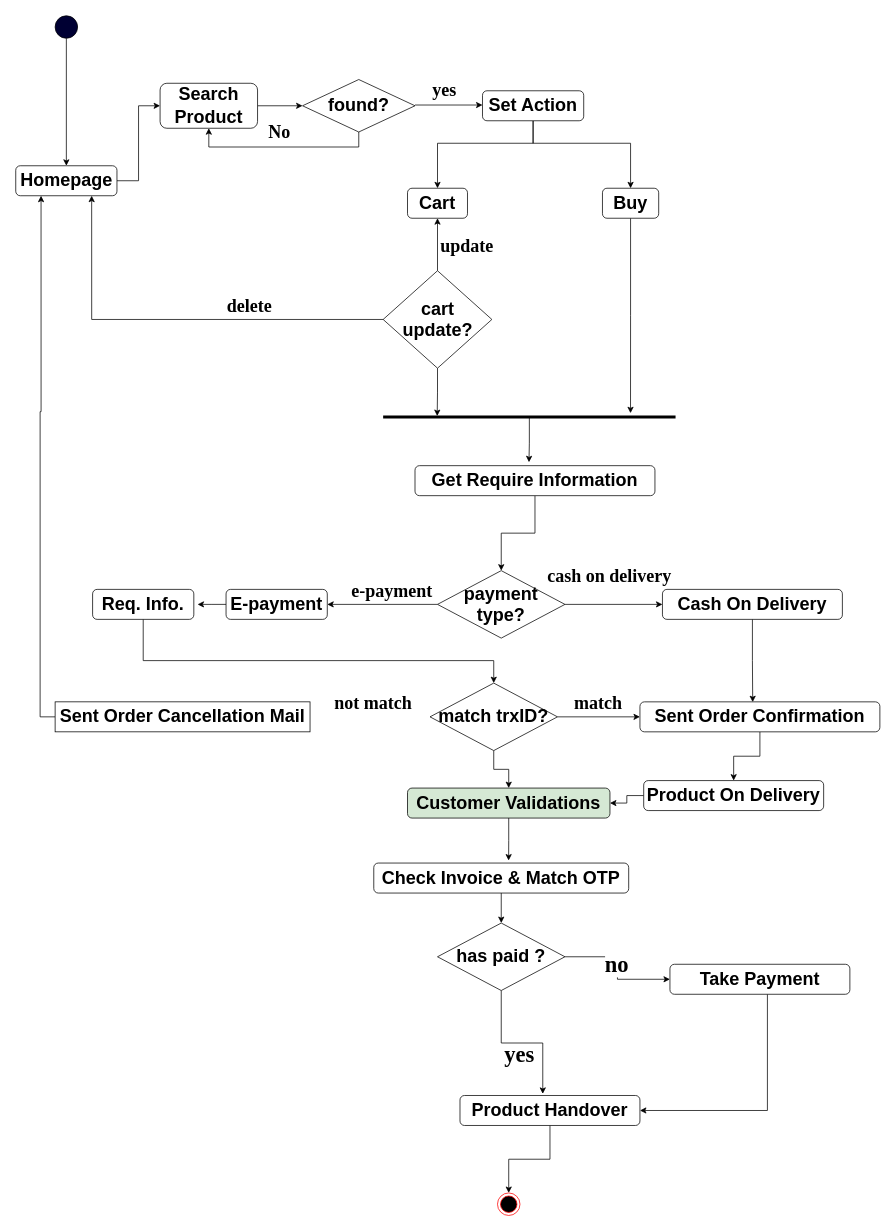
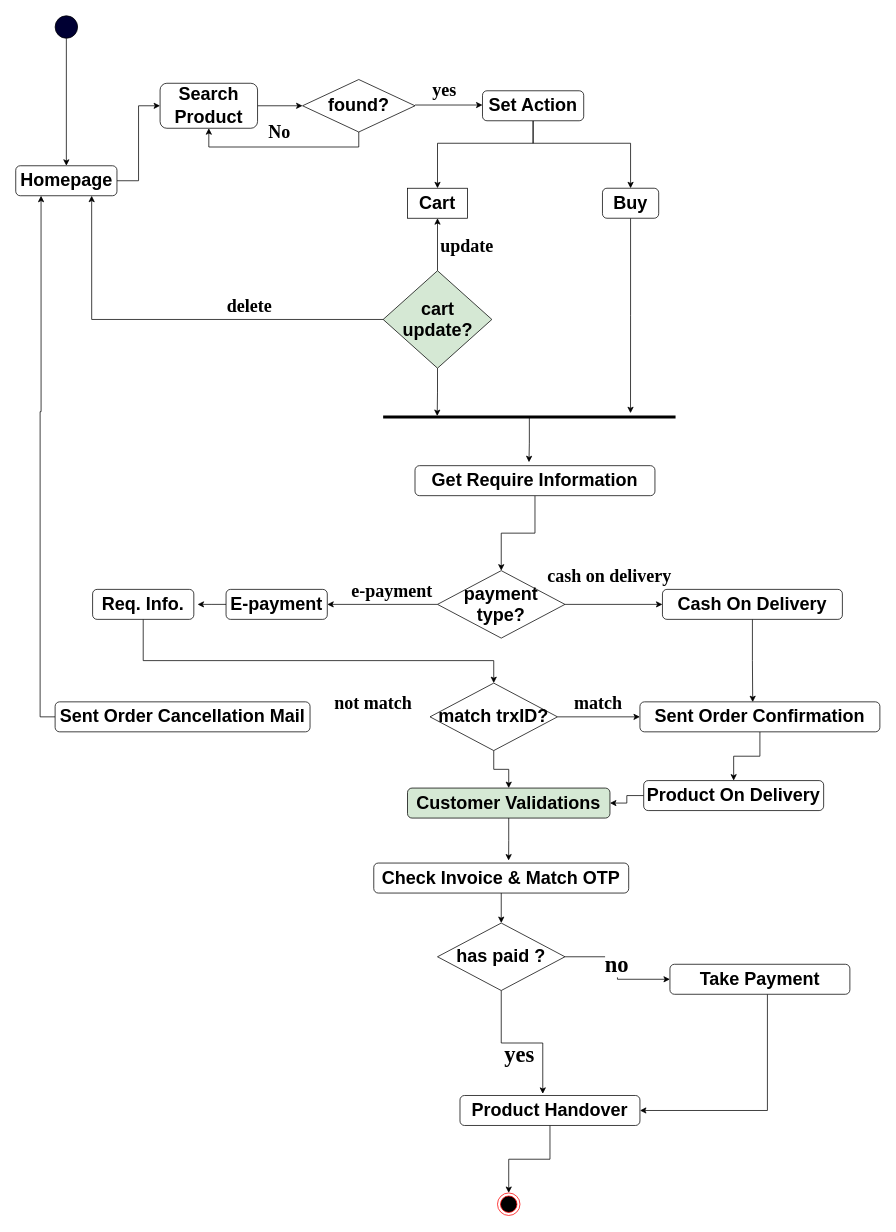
  <mxCell id="0" />
  <mxCell id="1" parent="0" />
  <mxCell id="2" style="edgeStyle=orthogonalEdgeStyle;rounded=0;orthogonalLoop=1;jettySize=auto;html=1;entryX=0.5;entryY=0;entryDx=0;entryDy=0;" parent="1" source="3" target="5" edge="1"><mxGeometry relative="1" as="geometry" /></mxCell>
  <mxCell id="3" value="" style="ellipse;whiteSpace=wrap;html=1;aspect=fixed;fillColor=#000033;" parent="1" vertex="1"><mxGeometry x="73" y="20" width="30" height="30" as="geometry" /></mxCell>
  <mxCell id="4" style="edgeStyle=orthogonalEdgeStyle;rounded=0;orthogonalLoop=1;jettySize=auto;html=1;entryX=0;entryY=0.5;entryDx=0;entryDy=0;" parent="1" source="5" target="7" edge="1"><mxGeometry relative="1" as="geometry" /></mxCell>
  <mxCell id="5" value="&lt;h1&gt;Homepage&lt;/h1&gt;" style="rounded=1;whiteSpace=wrap;html=1;" parent="1" vertex="1"><mxGeometry x="20.5" y="220" width="135" height="40" as="geometry" /></mxCell>
  <mxCell id="6" style="edgeStyle=orthogonalEdgeStyle;rounded=0;orthogonalLoop=1;jettySize=auto;html=1;entryX=0;entryY=0.5;entryDx=0;entryDy=0;" parent="1" source="7" target="11" edge="1"><mxGeometry relative="1" as="geometry" /></mxCell>
  <mxCell id="7" value="&lt;h1 style=&quot;line-height: 60%;&quot;&gt;Search&lt;/h1&gt;&lt;h1 style=&quot;line-height: 60%;&quot;&gt;Product&lt;/h1&gt;" style="rounded=1;whiteSpace=wrap;html=1;" parent="1" vertex="1"><mxGeometry x="213" y="110" width="130" height="60" as="geometry" /></mxCell>
  <mxCell id="8" style="edgeStyle=orthogonalEdgeStyle;rounded=0;orthogonalLoop=1;jettySize=auto;html=1;entryX=0;entryY=0.5;entryDx=0;entryDy=0;" parent="1" edge="1"><mxGeometry relative="1" as="geometry"><mxPoint x="553" y="139" as="sourcePoint" /><mxPoint x="643" y="139" as="targetPoint" /></mxGeometry></mxCell>
  <mxCell id="9" value="&lt;h2 style=&quot;line-height: 0%;&quot;&gt;&lt;font style=&quot;font-size: 24px;&quot; face=&quot;Comic Sans MS&quot;&gt;yes&lt;/font&gt;&lt;/h2&gt;" style="edgeLabel;html=1;align=center;verticalAlign=middle;resizable=0;points=[];" parent="8" vertex="1" connectable="0"><mxGeometry x="-0.164" y="-2" relative="1" as="geometry"><mxPoint y="-22" as="offset" /></mxGeometry></mxCell>
  <mxCell id="10" style="edgeStyle=orthogonalEdgeStyle;rounded=0;orthogonalLoop=1;jettySize=auto;html=1;entryX=0.5;entryY=1;entryDx=0;entryDy=0;" parent="1" source="11" target="7" edge="1"><mxGeometry relative="1" as="geometry"><Array as="points"><mxPoint x="478" y="195" /><mxPoint x="278" y="195" /></Array></mxGeometry></mxCell>
  <mxCell id="11" value="&lt;h1&gt;found?&lt;/h1&gt;" style="rhombus;whiteSpace=wrap;html=1;" parent="1" vertex="1"><mxGeometry x="403" y="105" width="150" height="70" as="geometry" /></mxCell>
  <mxCell id="12" style="edgeStyle=orthogonalEdgeStyle;rounded=0;orthogonalLoop=1;jettySize=auto;html=1;entryX=0.5;entryY=0;entryDx=0;entryDy=0;" parent="1" source="14" target="17" edge="1"><mxGeometry relative="1" as="geometry"><Array as="points"><mxPoint x="711" y="190" /><mxPoint x="583" y="190" /></Array></mxGeometry></mxCell>
  <mxCell id="13" style="edgeStyle=orthogonalEdgeStyle;rounded=0;orthogonalLoop=1;jettySize=auto;html=1;entryX=0.5;entryY=0;entryDx=0;entryDy=0;" parent="1" source="14" target="16" edge="1"><mxGeometry relative="1" as="geometry"><Array as="points"><mxPoint x="711" y="190" /><mxPoint x="841" y="190" /></Array></mxGeometry></mxCell>
  <mxCell id="14" value="&lt;h1&gt;Set Action&lt;/h1&gt;" style="rounded=1;whiteSpace=wrap;html=1;" parent="1" vertex="1"><mxGeometry x="643" y="120" width="135" height="40" as="geometry" /></mxCell>
  <mxCell id="15" style="edgeStyle=orthogonalEdgeStyle;rounded=0;orthogonalLoop=1;jettySize=auto;html=1;entryX=0.846;entryY=0;entryDx=0;entryDy=0;entryPerimeter=0;" parent="1" source="16" target="23" edge="1"><mxGeometry relative="1" as="geometry" /></mxCell>
  <mxCell id="16" value="&lt;h1&gt;Buy&lt;/h1&gt;" style="rounded=1;whiteSpace=wrap;html=1;" parent="1" vertex="1"><mxGeometry x="803" y="250" width="75" height="40" as="geometry" /></mxCell>
- <mxCell id="17" value="&lt;h1&gt;Cart&lt;/h1&gt;" style="rounded=1;whiteSpace=wrap;html=1;" parent="1" vertex="1"><mxGeometry x="543" y="250" width="80" height="40" as="geometry" /></mxCell>
+ <mxCell id="17" value="&lt;h1&gt;Cart&lt;/h1&gt;" style="whiteSpace=wrap;html=1;rounded=0;" parent="1" vertex="1"><mxGeometry x="543" y="250" width="80" height="40" as="geometry" /></mxCell>
  <mxCell id="18" style="edgeStyle=orthogonalEdgeStyle;rounded=0;orthogonalLoop=1;jettySize=auto;html=1;" parent="1" source="21" target="17" edge="1"><mxGeometry relative="1" as="geometry" /></mxCell>
  <mxCell id="19" style="edgeStyle=orthogonalEdgeStyle;rounded=0;orthogonalLoop=1;jettySize=auto;html=1;exitX=0;exitY=0.5;exitDx=0;exitDy=0;entryX=0.75;entryY=1;entryDx=0;entryDy=0;" parent="1" source="21" target="5" edge="1"><mxGeometry relative="1" as="geometry" /></mxCell>
  <mxCell id="20" style="edgeStyle=orthogonalEdgeStyle;rounded=0;orthogonalLoop=1;jettySize=auto;html=1;" parent="1" source="21" edge="1"><mxGeometry relative="1" as="geometry"><mxPoint x="582.6" y="553.8" as="targetPoint" /></mxGeometry></mxCell>
- <mxCell id="21" value="&lt;h1&gt;cart update?&lt;/h1&gt;" style="rhombus;whiteSpace=wrap;html=1;" parent="1" vertex="1"><mxGeometry x="510.5" y="360" width="145" height="130" as="geometry" /></mxCell>
+ <mxCell id="21" value="&lt;h1&gt;cart update?&lt;/h1&gt;" style="rhombus;whiteSpace=wrap;html=1;fillColor=#d5e8d4;" parent="1" vertex="1"><mxGeometry x="510.5" y="360" width="145" height="130" as="geometry" /></mxCell>
  <mxCell id="22" style="edgeStyle=orthogonalEdgeStyle;rounded=0;orthogonalLoop=1;jettySize=auto;html=1;entryX=0.475;entryY=-0.115;entryDx=0;entryDy=0;entryPerimeter=0;" parent="1" source="23" target="25" edge="1"><mxGeometry relative="1" as="geometry" /></mxCell>
  <mxCell id="23" value="" style="line;strokeWidth=4;html=1;perimeter=backbonePerimeter;points=[];outlineConnect=0;" parent="1" vertex="1"><mxGeometry x="510.5" y="550" width="390" height="10" as="geometry" /></mxCell>
  <mxCell id="24" style="edgeStyle=orthogonalEdgeStyle;rounded=0;orthogonalLoop=1;jettySize=auto;html=1;entryX=0.5;entryY=0;entryDx=0;entryDy=0;" parent="1" source="25" target="28" edge="1"><mxGeometry relative="1" as="geometry" /></mxCell>
  <mxCell id="25" value="&lt;h1&gt;Get Require Information&lt;/h1&gt;" style="rounded=1;whiteSpace=wrap;html=1;" parent="1" vertex="1"><mxGeometry x="553" y="620" width="320" height="40" as="geometry" /></mxCell>
  <mxCell id="26" style="edgeStyle=orthogonalEdgeStyle;rounded=0;orthogonalLoop=1;jettySize=auto;html=1;entryX=0;entryY=0.5;entryDx=0;entryDy=0;" parent="1" source="28" target="30" edge="1"><mxGeometry relative="1" as="geometry" /></mxCell>
  <mxCell id="27" style="edgeStyle=orthogonalEdgeStyle;rounded=0;orthogonalLoop=1;jettySize=auto;html=1;entryX=1;entryY=0.5;entryDx=0;entryDy=0;" parent="1" source="28" target="32" edge="1"><mxGeometry relative="1" as="geometry" /></mxCell>
  <mxCell id="28" value="&lt;h1&gt;payment type?&lt;/h1&gt;" style="rhombus;whiteSpace=wrap;html=1;" parent="1" vertex="1"><mxGeometry x="583" y="760" width="170" height="90" as="geometry" /></mxCell>
  <mxCell id="29" style="edgeStyle=orthogonalEdgeStyle;rounded=0;orthogonalLoop=1;jettySize=auto;html=1;entryX=0.47;entryY=0.01;entryDx=0;entryDy=0;entryPerimeter=0;" parent="1" source="30" target="36" edge="1"><mxGeometry relative="1" as="geometry" /></mxCell>
  <mxCell id="30" value="&lt;h1&gt;Cash On Delivery&lt;/h1&gt;" style="rounded=1;whiteSpace=wrap;html=1;" parent="1" vertex="1"><mxGeometry x="883" y="785" width="240" height="40" as="geometry" /></mxCell>
  <mxCell id="31" style="edgeStyle=orthogonalEdgeStyle;rounded=0;orthogonalLoop=1;jettySize=auto;html=1;" parent="1" source="32" edge="1"><mxGeometry relative="1" as="geometry"><mxPoint x="263" y="805" as="targetPoint" /></mxGeometry></mxCell>
  <mxCell id="32" value="&lt;h1&gt;E-payment&lt;/h1&gt;" style="rounded=1;whiteSpace=wrap;html=1;" parent="1" vertex="1"><mxGeometry x="301" y="785" width="135" height="40" as="geometry" /></mxCell>
  <mxCell id="33" style="edgeStyle=orthogonalEdgeStyle;rounded=0;orthogonalLoop=1;jettySize=auto;html=1;" parent="1" source="34" target="39" edge="1"><mxGeometry relative="1" as="geometry"><Array as="points"><mxPoint x="191" y="880" /><mxPoint x="658" y="880" /></Array></mxGeometry></mxCell>
  <mxCell id="34" value="&lt;h1&gt;Req. Info.&lt;/h1&gt;" style="rounded=1;whiteSpace=wrap;html=1;" parent="1" vertex="1"><mxGeometry x="123" y="785" width="135" height="40" as="geometry" /></mxCell>
  <mxCell id="35" style="edgeStyle=orthogonalEdgeStyle;rounded=0;orthogonalLoop=1;jettySize=auto;html=1;" parent="1" source="36" target="43" edge="1"><mxGeometry relative="1" as="geometry" /></mxCell>
  <mxCell id="36" value="&lt;h1&gt;Sent Order Confirmation&lt;/h1&gt;" style="rounded=1;whiteSpace=wrap;html=1;" parent="1" vertex="1"><mxGeometry x="853" y="935" width="320" height="40" as="geometry" /></mxCell>
  <mxCell id="37" style="edgeStyle=orthogonalEdgeStyle;rounded=0;orthogonalLoop=1;jettySize=auto;html=1;" parent="1" source="39" target="45" edge="1"><mxGeometry relative="1" as="geometry" /></mxCell>
  <mxCell id="38" style="edgeStyle=orthogonalEdgeStyle;rounded=0;orthogonalLoop=1;jettySize=auto;html=1;entryX=0;entryY=0.5;entryDx=0;entryDy=0;" parent="1" source="39" target="36" edge="1"><mxGeometry relative="1" as="geometry" /></mxCell>
  <mxCell id="39" value="&lt;h1&gt;match trxID?&lt;/h1&gt;" style="rhombus;whiteSpace=wrap;html=1;" parent="1" vertex="1"><mxGeometry x="573" y="910" width="170" height="90" as="geometry" /></mxCell>
  <mxCell id="40" style="edgeStyle=orthogonalEdgeStyle;rounded=0;orthogonalLoop=1;jettySize=auto;html=1;entryX=0.25;entryY=1;entryDx=0;entryDy=0;" parent="1" source="41" target="5" edge="1"><mxGeometry relative="1" as="geometry"><Array as="points"><mxPoint x="53" y="955" /><mxPoint x="53" y="548" /><mxPoint x="54" y="548" /></Array></mxGeometry></mxCell>
- <mxCell id="41" value="&lt;h1&gt;Sent Order Cancellation Mail&lt;/h1&gt;" style="whiteSpace=wrap;html=1;rounded=0;" parent="1" vertex="1"><mxGeometry x="73" y="935" width="340" height="40" as="geometry" /></mxCell>
+ <mxCell id="41" value="&lt;h1&gt;Sent Order Cancellation Mail&lt;/h1&gt;" style="rounded=1;whiteSpace=wrap;html=1;" parent="1" vertex="1"><mxGeometry x="73" y="935" width="340" height="40" as="geometry" /></mxCell>
  <mxCell id="42" style="edgeStyle=orthogonalEdgeStyle;rounded=0;orthogonalLoop=1;jettySize=auto;html=1;entryX=1;entryY=0.5;entryDx=0;entryDy=0;" parent="1" source="43" target="45" edge="1"><mxGeometry relative="1" as="geometry" /></mxCell>
  <mxCell id="43" value="&lt;h1&gt;Product On Delivery&lt;/h1&gt;" style="rounded=1;whiteSpace=wrap;html=1;" parent="1" vertex="1"><mxGeometry x="858" y="1040" width="240" height="40" as="geometry" /></mxCell>
  <mxCell id="44" style="edgeStyle=orthogonalEdgeStyle;rounded=0;orthogonalLoop=1;jettySize=auto;html=1;entryX=0.529;entryY=-0.085;entryDx=0;entryDy=0;entryPerimeter=0;" parent="1" source="45" target="47" edge="1"><mxGeometry relative="1" as="geometry" /></mxCell>
  <mxCell id="45" value="&lt;h1&gt;Customer Validations&lt;/h1&gt;" style="rounded=1;whiteSpace=wrap;html=1;fillColor=#d5e8d4;" parent="1" vertex="1"><mxGeometry x="543" y="1050" width="270" height="40" as="geometry" /></mxCell>
  <mxCell id="46" style="edgeStyle=orthogonalEdgeStyle;rounded=0;orthogonalLoop=1;jettySize=auto;html=1;entryX=0.5;entryY=0;entryDx=0;entryDy=0;" parent="1" source="47" target="50" edge="1"><mxGeometry relative="1" as="geometry" /></mxCell>
  <mxCell id="47" value="&lt;h1&gt;Check Invoice &amp;amp; Match OTP&lt;/h1&gt;" style="rounded=1;whiteSpace=wrap;html=1;" parent="1" vertex="1"><mxGeometry x="498" y="1150" width="340" height="40" as="geometry" /></mxCell>
  <mxCell id="48" style="edgeStyle=orthogonalEdgeStyle;rounded=0;orthogonalLoop=1;jettySize=auto;html=1;" parent="1" source="50" target="52" edge="1"><mxGeometry relative="1" as="geometry" /></mxCell>
  <mxCell id="49" style="edgeStyle=orthogonalEdgeStyle;rounded=0;orthogonalLoop=1;jettySize=auto;html=1;entryX=0.46;entryY=-0.055;entryDx=0;entryDy=0;entryPerimeter=0;" parent="1" source="50" target="54" edge="1"><mxGeometry relative="1" as="geometry" /></mxCell>
  <mxCell id="50" value="&lt;h1&gt;has paid ?&lt;/h1&gt;" style="rhombus;whiteSpace=wrap;html=1;" parent="1" vertex="1"><mxGeometry x="583" y="1230" width="170" height="90" as="geometry" /></mxCell>
  <mxCell id="51" style="edgeStyle=orthogonalEdgeStyle;rounded=0;orthogonalLoop=1;jettySize=auto;html=1;entryX=1;entryY=0.5;entryDx=0;entryDy=0;" parent="1" source="52" target="54" edge="1"><mxGeometry relative="1" as="geometry"><Array as="points"><mxPoint x="1023" y="1480" /></Array></mxGeometry></mxCell>
  <mxCell id="52" value="&lt;h1&gt;Take Payment&lt;/h1&gt;" style="rounded=1;whiteSpace=wrap;html=1;" parent="1" vertex="1"><mxGeometry x="893" y="1285" width="240" height="40" as="geometry" /></mxCell>
  <mxCell id="53" style="edgeStyle=orthogonalEdgeStyle;rounded=0;orthogonalLoop=1;jettySize=auto;html=1;entryX=0.5;entryY=0;entryDx=0;entryDy=0;" parent="1" source="54" target="55" edge="1"><mxGeometry relative="1" as="geometry" /></mxCell>
  <mxCell id="54" value="&lt;h1&gt;Product Handover&lt;/h1&gt;" style="rounded=1;whiteSpace=wrap;html=1;" parent="1" vertex="1"><mxGeometry x="613" y="1460" width="240" height="40" as="geometry" /></mxCell>
  <mxCell id="55" value="" style="ellipse;html=1;shape=endState;fillColor=#000000;strokeColor=#ff0000;" parent="1" vertex="1"><mxGeometry x="663" y="1590" width="30" height="30" as="geometry" /></mxCell>
  <mxCell id="56" value="&lt;h2 style=&quot;line-height: 0%;&quot;&gt;&lt;font style=&quot;font-size: 24px;&quot; face=&quot;Comic Sans MS&quot;&gt;No&lt;/font&gt;&lt;/h2&gt;" style="edgeLabel;html=1;align=center;verticalAlign=middle;resizable=0;points=[];" parent="1" vertex="1" connectable="0"><mxGeometry x="603" y="180" as="geometry"><mxPoint x="-232" y="-6" as="offset" /></mxGeometry></mxCell>
  <mxCell id="57" value="&lt;h2 style=&quot;line-height: 0%;&quot;&gt;&lt;font style=&quot;font-size: 24px;&quot; face=&quot;Comic Sans MS&quot;&gt;update&lt;/font&gt;&lt;/h2&gt;" style="edgeLabel;html=1;align=center;verticalAlign=middle;resizable=0;points=[];" parent="1" vertex="1" connectable="0"><mxGeometry x="623" y="140" as="geometry"><mxPoint x="-2" y="186" as="offset" /></mxGeometry></mxCell>
  <mxCell id="58" value="&lt;h2 style=&quot;line-height: 0%;&quot;&gt;&lt;font style=&quot;font-size: 24px;&quot; face=&quot;Comic Sans MS&quot;&gt;delete&lt;/font&gt;&lt;/h2&gt;" style="edgeLabel;html=1;align=center;verticalAlign=middle;resizable=0;points=[];" parent="1" vertex="1" connectable="0"><mxGeometry x="333" y="220" as="geometry"><mxPoint x="-2" y="186" as="offset" /></mxGeometry></mxCell>
  <mxCell id="59" value="&lt;h2 style=&quot;line-height: 0%;&quot;&gt;&lt;font style=&quot;font-size: 24px;&quot; face=&quot;Comic Sans MS&quot;&gt;cash on delivery&lt;/font&gt;&lt;/h2&gt;" style="edgeLabel;html=1;align=center;verticalAlign=middle;resizable=0;points=[];" parent="1" vertex="1" connectable="0"><mxGeometry x="813" y="580" as="geometry"><mxPoint x="-2" y="186" as="offset" /></mxGeometry></mxCell>
  <mxCell id="60" value="&lt;h2 style=&quot;line-height: 0%;&quot;&gt;&lt;font style=&quot;font-size: 24px;&quot; face=&quot;Comic Sans MS&quot;&gt;e-payment&lt;/font&gt;&lt;/h2&gt;" style="edgeLabel;html=1;align=center;verticalAlign=middle;resizable=0;points=[];" parent="1" vertex="1" connectable="0"><mxGeometry x="523" y="600" as="geometry"><mxPoint x="-2" y="186" as="offset" /></mxGeometry></mxCell>
  <mxCell id="61" value="&lt;h2 style=&quot;line-height: 0%;&quot;&gt;&lt;font style=&quot;font-size: 24px;&quot; face=&quot;Comic Sans MS&quot;&gt;match&lt;/font&gt;&lt;/h2&gt;" style="edgeLabel;html=1;align=center;verticalAlign=middle;resizable=0;points=[];" parent="1" vertex="1" connectable="0"><mxGeometry x="798" y="750" as="geometry"><mxPoint x="-2" y="186" as="offset" /></mxGeometry></mxCell>
  <mxCell id="62" value="&lt;h2 style=&quot;line-height: 0%;&quot;&gt;&lt;font style=&quot;font-size: 24px;&quot; face=&quot;Comic Sans MS&quot;&gt;not match&lt;/font&gt;&lt;/h2&gt;" style="edgeLabel;html=1;align=center;verticalAlign=middle;resizable=0;points=[];" parent="1" vertex="1" connectable="0"><mxGeometry x="498" y="750" as="geometry"><mxPoint x="-2" y="186" as="offset" /></mxGeometry></mxCell>
  <mxCell id="63" value="&lt;h2 style=&quot;line-height: 0%;&quot;&gt;&lt;font style=&quot;font-size: 30px;&quot; face=&quot;Comic Sans MS&quot;&gt;no&lt;/font&gt;&lt;/h2&gt;" style="edgeLabel;html=1;align=center;verticalAlign=middle;resizable=0;points=[];" parent="1" vertex="1" connectable="0"><mxGeometry x="823" y="1100" as="geometry"><mxPoint x="-2" y="186" as="offset" /></mxGeometry></mxCell>
  <mxCell id="64" value="&lt;h2 style=&quot;line-height: 0%;&quot;&gt;&lt;font style=&quot;font-size: 30px;&quot; face=&quot;Comic Sans MS&quot;&gt;yes&lt;/font&gt;&lt;/h2&gt;" style="edgeLabel;html=1;align=center;verticalAlign=middle;resizable=0;points=[];" parent="1" vertex="1" connectable="0"><mxGeometry x="693" y="1220" as="geometry"><mxPoint x="-2" y="186" as="offset" /></mxGeometry></mxCell>
